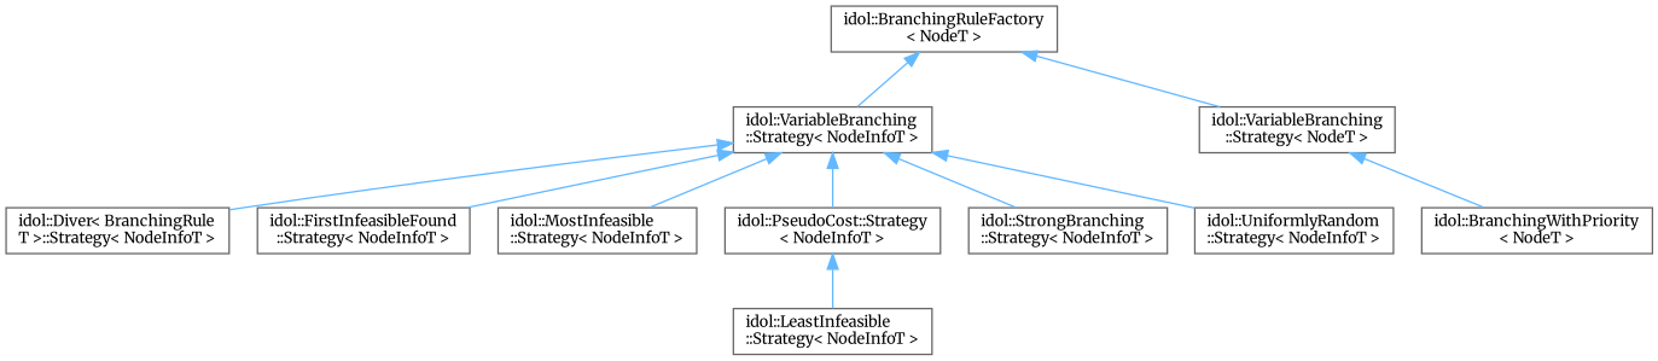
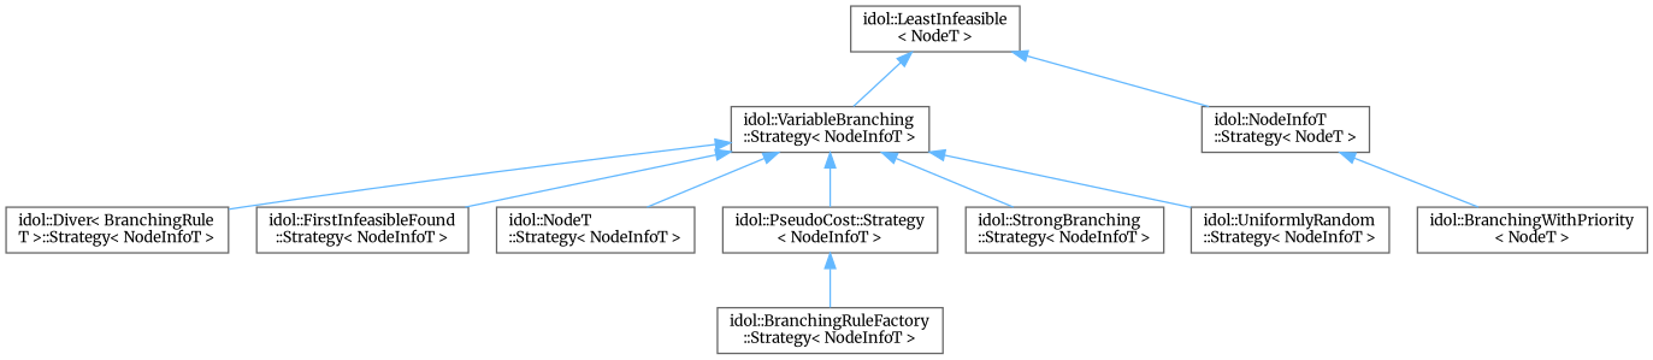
  digraph {
    fontname=Merriweather
    rankdir=TB
    node [color=grey40 fillcolor=white fontname=Merriweather fontsize=10 shape=box style=filled]
    edge [color=steelblue1 dir=back fontname=Merriweather fontsize=10 labelfontname=Helvetica labelfontsize=10 style=solid]
-   n1 [height=0.2 label="idol::BranchingRuleFactory\l\< NodeT \>" width=0.4]
+   n1 [height=0.2 label="idol::LeastInfeasible\l\< NodeT \>" width=0.4]
    n2 [height=0.2 label="idol::VariableBranching\l::Strategy\< NodeInfoT \>" width=0.4]
-   n3 [height=0.2 label="idol::VariableBranching\l::Strategy\< NodeT \>" width=0.4]
+   n3 [height=0.2 label="idol::NodeInfoT\l::Strategy\< NodeT \>" width=0.4]
    n4 [height=0.2 label="idol::Diver\< BranchingRule\lT \>::Strategy\< NodeInfoT \>" width=0.4]
    n5 [height=0.2 label="idol::FirstInfeasibleFound\l::Strategy\< NodeInfoT \>" width=0.4]
-   n6 [height=0.2 label="idol::MostInfeasible\l::Strategy\< NodeInfoT \>" width=0.4]
+   n6 [height=0.2 label="idol::NodeT\l::Strategy\< NodeInfoT \>" width=0.4]
    n7 [height=0.2 label="idol::PseudoCost::Strategy\l\< NodeInfoT \>" width=0.4]
    n8 [height=0.2 label="idol::StrongBranching\l::Strategy\< NodeInfoT \>" width=0.4]
    n9 [height=0.2 label="idol::UniformlyRandom\l::Strategy\< NodeInfoT \>" width=0.4]
    n10 [height=0.2 label="idol::BranchingWithPriority\l\< NodeT \>" width=0.4]
-   n11 [height=0.2 label="idol::LeastInfeasible\l::Strategy\< NodeInfoT \>" width=0.4]
+   n11 [height=0.2 label="idol::BranchingRuleFactory\l::Strategy\< NodeInfoT \>" width=0.4]
    n1 -> n2
    n1 -> n3
    n2 -> n4
    n2 -> n5
    n2 -> n6
    n2 -> n7
    n2 -> n8
    n2 -> n9
    n3 -> n10
    n7 -> n11
  }
